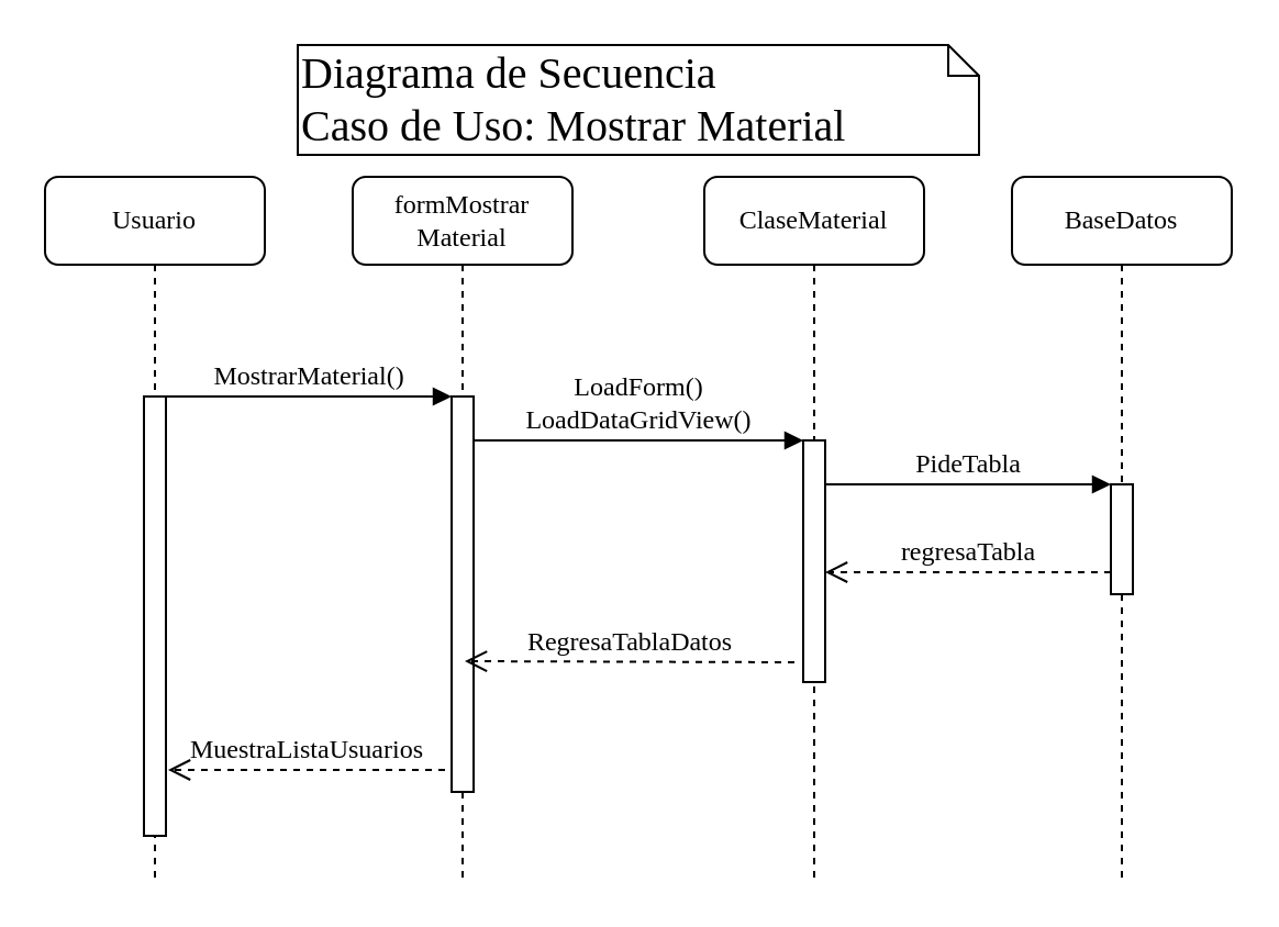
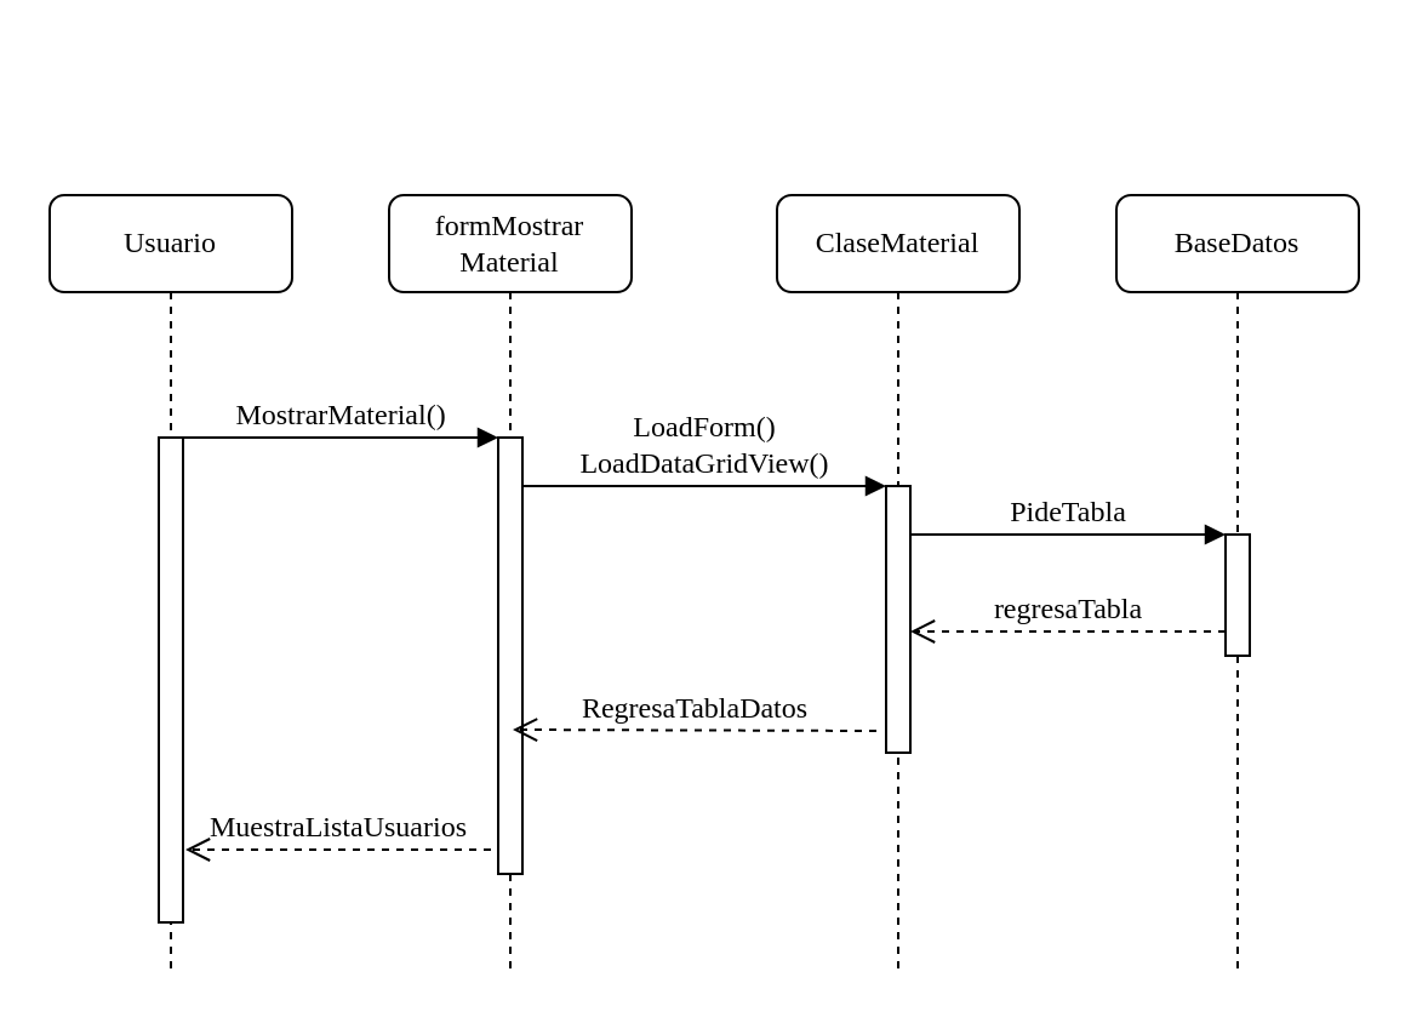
  <mxCell id="0" />
  <mxCell id="1" parent="0" />
  <mxCell id="2" value="formMostrar&lt;br&gt;Material" style="shape=umlLifeline;perimeter=lifelinePerimeter;whiteSpace=wrap;html=1;container=1;collapsible=0;recursiveResize=0;outlineConnect=0;rounded=1;shadow=0;comic=0;labelBackgroundColor=none;strokeWidth=1;fontFamily=Verdana;fontSize=12;align=center;" vertex="1" parent="1"><mxGeometry x="160" y="80" width="100" height="320" as="geometry" /></mxCell>
  <mxCell id="3" value="" style="html=1;points=[];perimeter=orthogonalPerimeter;rounded=0;shadow=0;comic=0;labelBackgroundColor=none;strokeWidth=1;fontFamily=Verdana;fontSize=12;align=center;" vertex="1" parent="2"><mxGeometry x="45" y="100" width="10" height="180" as="geometry" /></mxCell>
  <mxCell id="4" value="ClaseMaterial" style="shape=umlLifeline;perimeter=lifelinePerimeter;whiteSpace=wrap;html=1;container=1;collapsible=0;recursiveResize=0;outlineConnect=0;rounded=1;shadow=0;comic=0;labelBackgroundColor=none;strokeWidth=1;fontFamily=Verdana;fontSize=12;align=center;" vertex="1" parent="1"><mxGeometry x="320" y="80" width="100" height="320" as="geometry" /></mxCell>
  <mxCell id="5" value="" style="html=1;points=[];perimeter=orthogonalPerimeter;rounded=0;shadow=0;comic=0;labelBackgroundColor=none;strokeWidth=1;fontFamily=Verdana;fontSize=12;align=center;" vertex="1" parent="4"><mxGeometry x="45" y="120" width="10" height="110" as="geometry" /></mxCell>
  <mxCell id="6" value="BaseDatos" style="shape=umlLifeline;perimeter=lifelinePerimeter;whiteSpace=wrap;html=1;container=1;collapsible=0;recursiveResize=0;outlineConnect=0;rounded=1;shadow=0;comic=0;labelBackgroundColor=none;strokeWidth=1;fontFamily=Verdana;fontSize=12;align=center;" vertex="1" parent="1"><mxGeometry x="460" y="80" width="100" height="320" as="geometry" /></mxCell>
  <mxCell id="7" value="Usuario" style="shape=umlLifeline;perimeter=lifelinePerimeter;whiteSpace=wrap;html=1;container=1;collapsible=0;recursiveResize=0;outlineConnect=0;rounded=1;shadow=0;comic=0;labelBackgroundColor=none;strokeWidth=1;fontFamily=Verdana;fontSize=12;align=center;" vertex="1" parent="1"><mxGeometry x="20" y="80" width="100" height="320" as="geometry" /></mxCell>
  <mxCell id="8" value="" style="html=1;points=[];perimeter=orthogonalPerimeter;rounded=0;shadow=0;comic=0;labelBackgroundColor=none;strokeWidth=1;fontFamily=Verdana;fontSize=12;align=center;" vertex="1" parent="7"><mxGeometry x="45" y="100" width="10" height="200" as="geometry" /></mxCell>
  <mxCell id="9" value="" style="html=1;points=[];perimeter=orthogonalPerimeter;rounded=0;shadow=0;comic=0;labelBackgroundColor=none;strokeWidth=1;fontFamily=Verdana;fontSize=12;align=center;" vertex="1" parent="1"><mxGeometry x="505" y="220" width="10" height="50" as="geometry" /></mxCell>
  <mxCell id="10" value="PideTabla" style="html=1;verticalAlign=bottom;endArrow=block;labelBackgroundColor=none;fontFamily=Verdana;fontSize=12;edgeStyle=elbowEdgeStyle;elbow=vertical;" edge="1" parent="1" source="5" target="9"><mxGeometry relative="1" as="geometry"><mxPoint x="430" y="220" as="sourcePoint" /><Array as="points"><mxPoint x="380" y="220" /></Array></mxGeometry></mxCell>
  <mxCell id="11" value="regresaTabla" style="html=1;verticalAlign=bottom;endArrow=open;dashed=1;endSize=8;labelBackgroundColor=none;fontFamily=Verdana;fontSize=12;edgeStyle=elbowEdgeStyle;elbow=vertical;" edge="1" parent="1"><mxGeometry relative="1" as="geometry"><mxPoint x="375" y="260" as="targetPoint" /><Array as="points"><mxPoint x="450" y="260" /><mxPoint x="480" y="260" /></Array><mxPoint x="505" y="260" as="sourcePoint" /></mxGeometry></mxCell>
  <mxCell id="12" value="RegresaTablaDatos" style="html=1;verticalAlign=bottom;endArrow=open;dashed=1;endSize=8;labelBackgroundColor=none;fontFamily=Verdana;fontSize=12;" edge="1" parent="1"><mxGeometry relative="1" as="geometry"><mxPoint x="211" y="300.5" as="targetPoint" /><mxPoint x="361" y="301" as="sourcePoint" /></mxGeometry></mxCell>
  <mxCell id="13" value="MuestraListaUsuarios" style="html=1;verticalAlign=bottom;endArrow=open;dashed=1;endSize=8;labelBackgroundColor=none;fontFamily=Verdana;fontSize=12;edgeStyle=elbowEdgeStyle;elbow=vertical;" edge="1" parent="1"><mxGeometry relative="1" as="geometry"><mxPoint x="76" y="350" as="targetPoint" /><Array as="points" /><mxPoint x="202" y="350" as="sourcePoint" /></mxGeometry></mxCell>
  <mxCell id="14" value="MostrarMaterial()" style="html=1;verticalAlign=bottom;endArrow=block;entryX=0;entryY=0;labelBackgroundColor=none;fontFamily=Verdana;fontSize=12;edgeStyle=elbowEdgeStyle;elbow=vertical;" edge="1" parent="1" source="8" target="3"><mxGeometry relative="1" as="geometry"><mxPoint x="140" y="190" as="sourcePoint" /></mxGeometry></mxCell>
  <mxCell id="15" value="LoadForm()&lt;br&gt;LoadDataGridView()" style="html=1;verticalAlign=bottom;endArrow=block;entryX=0;entryY=0;labelBackgroundColor=none;fontFamily=Verdana;fontSize=12;edgeStyle=elbowEdgeStyle;elbow=vertical;" edge="1" parent="1" source="3" target="5"><mxGeometry relative="1" as="geometry"><mxPoint x="290" y="200" as="sourcePoint" /></mxGeometry></mxCell>
- <mxCell id="16" value="Diagrama de Secuencia&lt;br style=&quot;font-size: 20px&quot;&gt;Caso de Uso: Mostrar Material" style="shape=note;whiteSpace=wrap;html=1;size=14;verticalAlign=top;align=left;spacingTop=-6;rounded=0;shadow=0;comic=0;labelBackgroundColor=none;strokeWidth=1;fontFamily=Verdana;fontSize=20;" vertex="1" parent="1"><mxGeometry x="135" y="20" width="310" height="50" as="geometry" /></mxCell>
